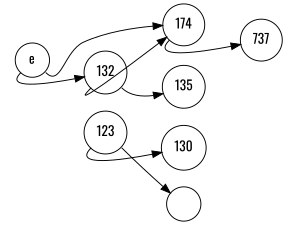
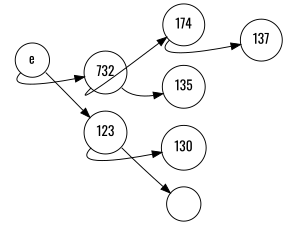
  digraph {
    fontname=Oswald
    rankdir=LR
    node [fontname=Oswald shape=circle]
    edge [fontname=Oswald tailport=sw]
    n1 [label=e width=0.5]
-   n2 [label=132 width=0.5]
+   n2 [label=732 width=0.5]
    n3 [label=123 width=0.5]
    n4 [label=174 width=0.5]
    n5 [label=135 width=0.5]
    n6 [label=130 width=0.5]
    n7 [label=" " width=0.5]
-   n8 [label=737 width=0.5]
+   n8 [label=137 width=0.5]
    n1 -> n2
-   n1 -> n4 [tailport=se]
+   n1 -> n3 [tailport=se]
    n2 -> n4
    n2 -> n5 [tailport=se]
    n3 -> n6
    n3 -> n7 [tailport=se]
    n4 -> n8
  }
